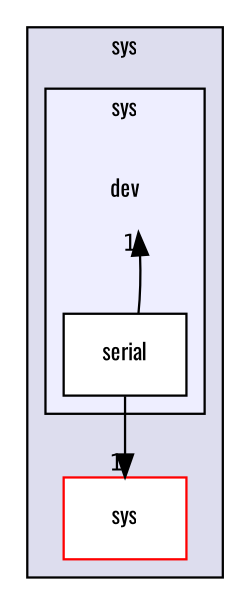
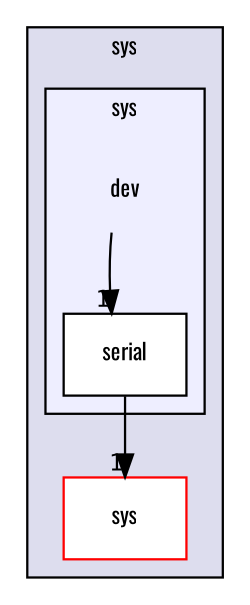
  digraph {
    compound=true
    fontname=Oswald
    node [fontname=Oswald fontsize=10 shape=box fillcolor=white style=filled]
    edge [fontname=Oswald headlabel=1 labeldistance=1.5 labelfontname=Helvetica labelfontsize=10]
    n1 [label=dev shape=plaintext fillcolor="" style=""]
    n2 [label=serial]
    n3 [color=red label=sys]
    subgraph cluster_1 {
      bgcolor="#ddddee"
      fontsize=10
      label=sys
      pencolor=black
      n3
      subgraph cluster_2 {
        bgcolor="#eeeeff"
        fontsize=10
        label=sys
        pencolor=black
        n1
        n2
      }
    }
-   n2 -> n1
+   n1 -> n2
    n2 -> n3
  }
